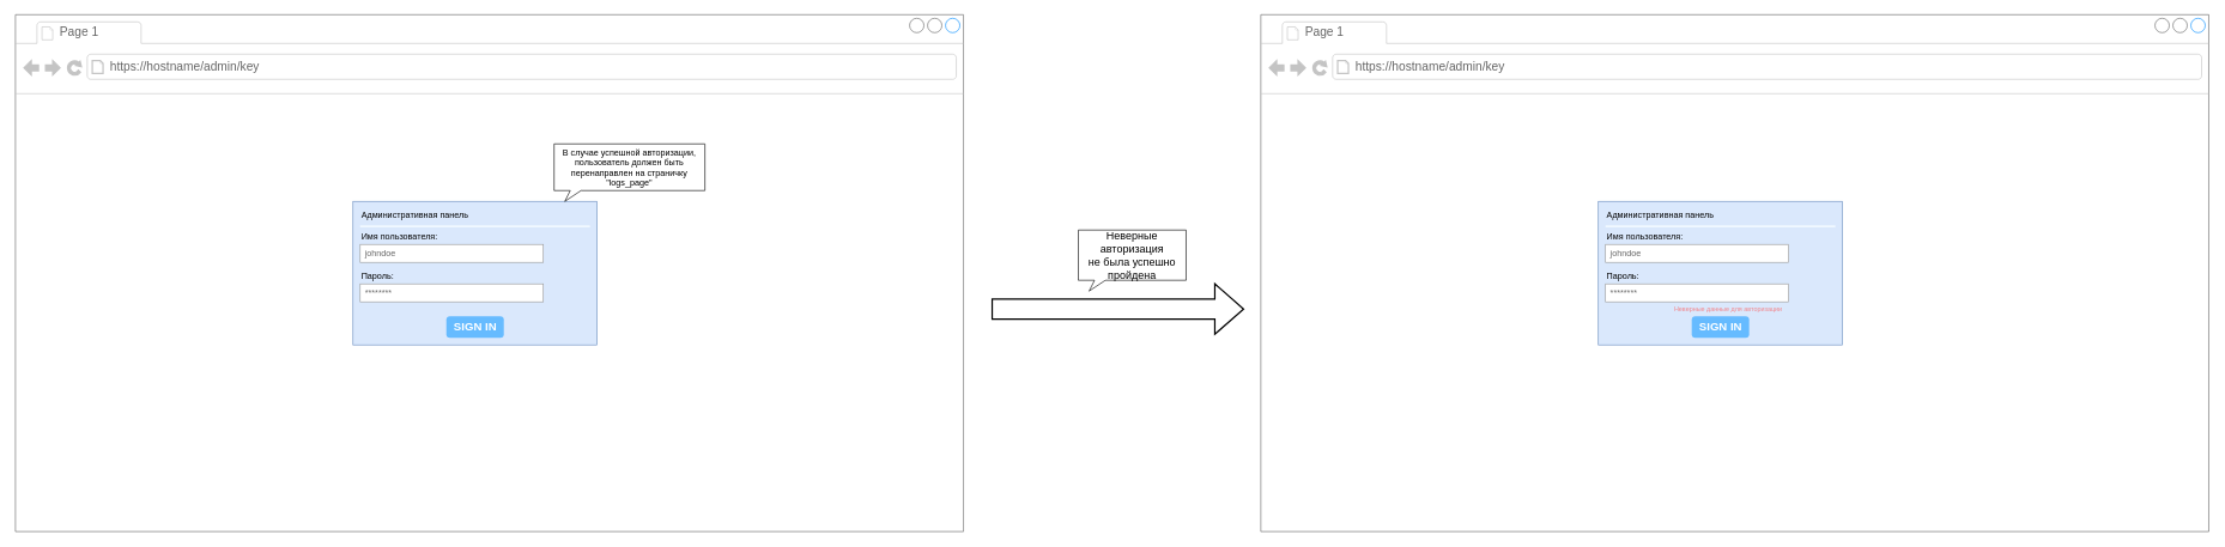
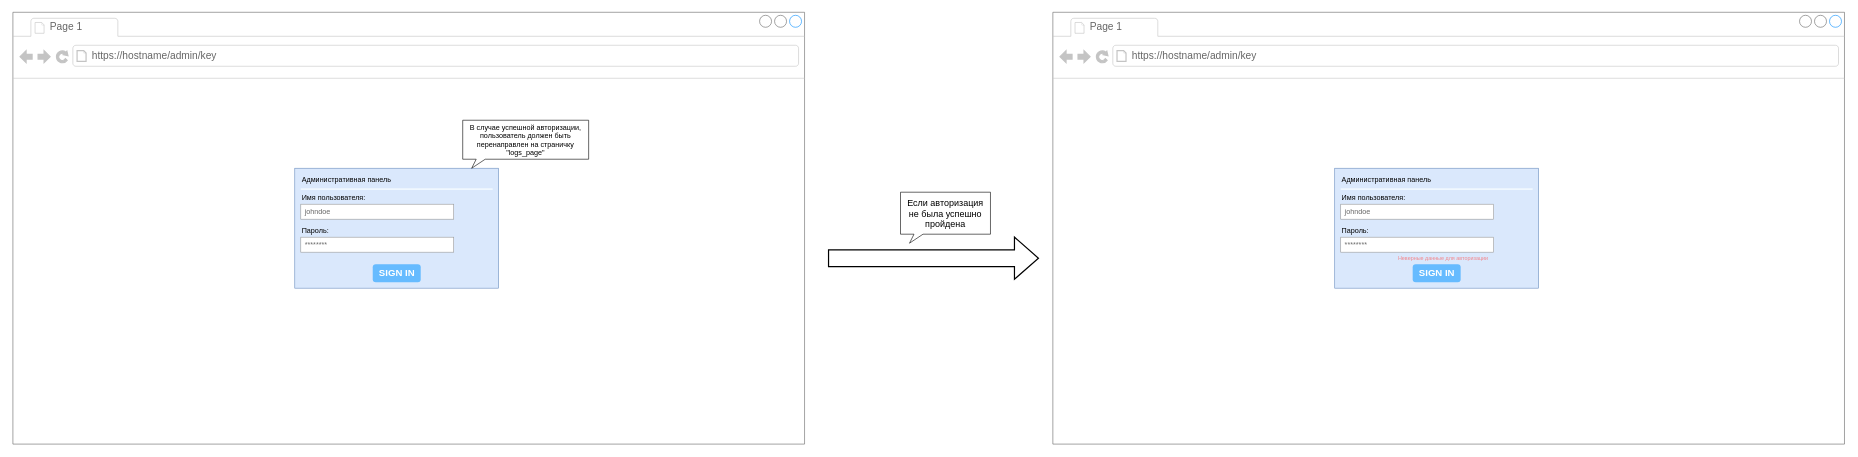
  <mxCell id="0" />
  <mxCell id="1" parent="0" />
  <mxCell id="2" value="" style="strokeWidth=1;shadow=0;dashed=0;align=center;html=1;shape=mxgraph.mockup.containers.browserWindow;rSize=0;strokeColor=#666666;strokeColor2=#008cff;strokeColor3=#c4c4c4;mainText=,;recursiveResize=0;" parent="1" vertex="1"><mxGeometry x="20" y="20" width="1320" height="720" as="geometry" /></mxCell>
  <mxCell id="3" value="Page 1" style="strokeWidth=1;shadow=0;dashed=0;align=center;html=1;shape=mxgraph.mockup.containers.anchor;fontSize=17;fontColor=#666666;align=left;whiteSpace=wrap;" parent="2" vertex="1"><mxGeometry x="60" y="12" width="110" height="26" as="geometry" /></mxCell>
  <mxCell id="4" value="https://hostname/admin/key" style="strokeWidth=1;shadow=0;dashed=0;align=center;html=1;shape=mxgraph.mockup.containers.anchor;rSize=0;fontSize=17;fontColor=#666666;align=left;" parent="2" vertex="1"><mxGeometry x="130" y="60" width="310" height="26" as="geometry" /></mxCell>
  <mxCell id="5" value="" style="strokeWidth=1;shadow=0;dashed=0;align=center;html=1;shape=mxgraph.mockup.forms.rrect;rSize=0;strokeColor=#6c8ebf;fillColor=#dae8fc;" parent="2" vertex="1"><mxGeometry x="470" y="260" width="340" height="200" as="geometry" /></mxCell>
  <mxCell id="6" value="Административная панель" style="strokeWidth=1;shadow=0;dashed=0;align=center;html=1;shape=mxgraph.mockup.forms.anchor;fontSize=12;fontColor=#000000;align=left;resizeWidth=1;spacingLeft=0;" parent="5" vertex="1"><mxGeometry width="170.0" height="20" relative="1" as="geometry"><mxPoint x="10" y="10" as="offset" /></mxGeometry></mxCell>
  <mxCell id="7" value="" style="shape=line;strokeColor=#F0F8FF;strokeWidth=3;html=1;resizeWidth=1;" parent="5" vertex="1"><mxGeometry width="320" height="10" relative="1" as="geometry"><mxPoint x="10" y="30" as="offset" /></mxGeometry></mxCell>
  <mxCell id="8" value="Имя пользователя:" style="strokeWidth=1;shadow=0;dashed=0;align=center;html=1;shape=mxgraph.mockup.forms.anchor;fontSize=12;fontColor=#000000;align=left;resizeWidth=1;spacingLeft=0;" parent="5" vertex="1"><mxGeometry width="170.0" height="20" relative="1" as="geometry"><mxPoint x="10" y="40" as="offset" /></mxGeometry></mxCell>
  <mxCell id="9" value="johndoe" style="strokeWidth=1;shadow=0;dashed=0;align=center;html=1;shape=mxgraph.mockup.forms.rrect;rSize=0;strokeColor=#999999;fontColor=#666666;align=left;spacingLeft=5;resizeWidth=1;" parent="5" vertex="1"><mxGeometry width="255" height="25" relative="1" as="geometry"><mxPoint x="10" y="60" as="offset" /></mxGeometry></mxCell>
  <mxCell id="10" value="Пароль:" style="strokeWidth=1;shadow=0;dashed=0;align=center;html=1;shape=mxgraph.mockup.forms.anchor;fontSize=12;fontColor=#000000;align=left;resizeWidth=1;spacingLeft=0;" parent="5" vertex="1"><mxGeometry width="170.0" height="20" relative="1" as="geometry"><mxPoint x="10" y="95" as="offset" /></mxGeometry></mxCell>
  <mxCell id="11" value="********" style="strokeWidth=1;shadow=0;dashed=0;align=center;html=1;shape=mxgraph.mockup.forms.rrect;rSize=0;strokeColor=#999999;fontColor=#666666;align=left;spacingLeft=5;resizeWidth=1;" parent="5" vertex="1"><mxGeometry width="255" height="25" relative="1" as="geometry"><mxPoint x="10" y="115" as="offset" /></mxGeometry></mxCell>
  <mxCell id="12" value="SIGN IN" style="strokeWidth=1;shadow=0;dashed=0;align=center;html=1;shape=mxgraph.mockup.forms.rrect;rSize=5;strokeColor=none;fontColor=#ffffff;fillColor=#66bbff;fontSize=16;fontStyle=1;" parent="5" vertex="1"><mxGeometry y="1" width="80" height="30" relative="1" as="geometry"><mxPoint x="130" y="-40" as="offset" /></mxGeometry></mxCell>
  <mxCell id="13" value="" style="strokeWidth=1;shadow=0;dashed=0;align=center;html=1;shape=mxgraph.mockup.forms.anchor;fontSize=12;fontColor=#666666;align=left;spacingLeft=0;resizeWidth=1;" parent="5" vertex="1"><mxGeometry y="1" width="255" height="20" relative="1" as="geometry"><mxPoint x="10" y="-70" as="offset" /></mxGeometry></mxCell>
  <mxCell id="14" value="В случае успешной авторизации, пользователь должен быть перенаправлен на страничку &quot;logs_page&quot;" style="whiteSpace=wrap;html=1;shape=mxgraph.basic.rectCallout;dx=30;dy=15;boundedLbl=1;" vertex="1" parent="2"><mxGeometry x="750" y="180" width="210" height="80" as="geometry" /></mxCell>
  <mxCell id="15" value="" style="verticalLabelPosition=bottom;verticalAlign=top;html=1;strokeWidth=2;shape=mxgraph.arrows2.arrow;dy=0.6;dx=40;notch=0;" parent="1" vertex="1"><mxGeometry x="1380" y="395" width="350" height="70" as="geometry" /></mxCell>
- <mxCell id="16" value="&lt;font style=&quot;font-size: 15px;&quot;&gt;Неверные авторизация&lt;/font&gt;&lt;div style=&quot;font-size: 15px;&quot;&gt;&lt;font style=&quot;font-size: 15px;&quot;&gt;не была успешно&lt;/font&gt;&lt;/div&gt;&lt;div style=&quot;font-size: 15px;&quot;&gt;&lt;font style=&quot;font-size: 15px;&quot;&gt;пройдена&lt;/font&gt;&lt;/div&gt;" style="whiteSpace=wrap;html=1;shape=mxgraph.basic.rectCallout;dx=30;dy=15;boundedLbl=1;" parent="1" vertex="1"><mxGeometry x="1500" y="320" width="150" height="85" as="geometry" /></mxCell>
+ <mxCell id="16" value="&lt;font style=&quot;font-size: 15px;&quot;&gt;Если авторизация&lt;/font&gt;&lt;div style=&quot;font-size: 15px;&quot;&gt;&lt;font style=&quot;font-size: 15px;&quot;&gt;не была успешно&lt;/font&gt;&lt;/div&gt;&lt;div style=&quot;font-size: 15px;&quot;&gt;&lt;font style=&quot;font-size: 15px;&quot;&gt;пройдена&lt;/font&gt;&lt;/div&gt;" style="whiteSpace=wrap;html=1;shape=mxgraph.basic.rectCallout;dx=30;dy=15;boundedLbl=1;" parent="1" vertex="1"><mxGeometry x="1500" y="320" width="150" height="85" as="geometry" /></mxCell>
  <mxCell id="17" value="" style="strokeWidth=1;shadow=0;dashed=0;align=center;html=1;shape=mxgraph.mockup.containers.browserWindow;rSize=0;strokeColor=#666666;strokeColor2=#008cff;strokeColor3=#c4c4c4;mainText=,;recursiveResize=0;" parent="1" vertex="1"><mxGeometry x="1754" y="20" width="1320" height="720" as="geometry" /></mxCell>
  <mxCell id="18" value="Page 1" style="strokeWidth=1;shadow=0;dashed=0;align=center;html=1;shape=mxgraph.mockup.containers.anchor;fontSize=17;fontColor=#666666;align=left;whiteSpace=wrap;" parent="17" vertex="1"><mxGeometry x="60" y="12" width="110" height="26" as="geometry" /></mxCell>
  <mxCell id="19" value="https://hostname/admin/key" style="strokeWidth=1;shadow=0;dashed=0;align=center;html=1;shape=mxgraph.mockup.containers.anchor;rSize=0;fontSize=17;fontColor=#666666;align=left;" parent="17" vertex="1"><mxGeometry x="130" y="60" width="440" height="26" as="geometry" /></mxCell>
  <mxCell id="20" value="" style="strokeWidth=1;shadow=0;dashed=0;align=center;html=1;shape=mxgraph.mockup.forms.rrect;rSize=0;strokeColor=#6c8ebf;fillColor=#dae8fc;" parent="17" vertex="1"><mxGeometry x="470" y="260" width="340" height="200" as="geometry" /></mxCell>
  <mxCell id="21" value="Административная панель" style="strokeWidth=1;shadow=0;dashed=0;align=center;html=1;shape=mxgraph.mockup.forms.anchor;fontSize=12;fontColor=#000000;align=left;resizeWidth=1;spacingLeft=0;" parent="20" vertex="1"><mxGeometry width="170.0" height="20" relative="1" as="geometry"><mxPoint x="10" y="10" as="offset" /></mxGeometry></mxCell>
  <mxCell id="22" value="" style="shape=line;strokeColor=#F0F8FF;strokeWidth=3;html=1;resizeWidth=1;" parent="20" vertex="1"><mxGeometry width="320" height="10" relative="1" as="geometry"><mxPoint x="10" y="30" as="offset" /></mxGeometry></mxCell>
  <mxCell id="23" value="Имя пользователя:" style="strokeWidth=1;shadow=0;dashed=0;align=center;html=1;shape=mxgraph.mockup.forms.anchor;fontSize=12;fontColor=#000000;align=left;resizeWidth=1;spacingLeft=0;" parent="20" vertex="1"><mxGeometry width="170.0" height="20" relative="1" as="geometry"><mxPoint x="10" y="40" as="offset" /></mxGeometry></mxCell>
  <mxCell id="24" value="johndoe" style="strokeWidth=1;shadow=0;dashed=0;align=center;html=1;shape=mxgraph.mockup.forms.rrect;rSize=0;strokeColor=#999999;fontColor=#666666;align=left;spacingLeft=5;resizeWidth=1;" parent="20" vertex="1"><mxGeometry width="255" height="25" relative="1" as="geometry"><mxPoint x="10" y="60" as="offset" /></mxGeometry></mxCell>
  <mxCell id="25" value="Пароль:" style="strokeWidth=1;shadow=0;dashed=0;align=center;html=1;shape=mxgraph.mockup.forms.anchor;fontSize=12;fontColor=#000000;align=left;resizeWidth=1;spacingLeft=0;" parent="20" vertex="1"><mxGeometry width="170.0" height="20" relative="1" as="geometry"><mxPoint x="10" y="95" as="offset" /></mxGeometry></mxCell>
  <mxCell id="26" value="********" style="strokeWidth=1;shadow=0;dashed=0;align=center;html=1;shape=mxgraph.mockup.forms.rrect;rSize=0;strokeColor=#999999;fontColor=#666666;align=left;spacingLeft=5;resizeWidth=1;" parent="20" vertex="1"><mxGeometry width="255" height="25" relative="1" as="geometry"><mxPoint x="10" y="115" as="offset" /></mxGeometry></mxCell>
  <mxCell id="27" value="SIGN IN" style="strokeWidth=1;shadow=0;dashed=0;align=center;html=1;shape=mxgraph.mockup.forms.rrect;rSize=5;strokeColor=none;fontColor=#ffffff;fillColor=#66bbff;fontSize=16;fontStyle=1;" parent="20" vertex="1"><mxGeometry y="1" width="80" height="30" relative="1" as="geometry"><mxPoint x="130" y="-40" as="offset" /></mxGeometry></mxCell>
  <mxCell id="28" value="" style="strokeWidth=1;shadow=0;dashed=0;align=center;html=1;shape=mxgraph.mockup.forms.anchor;fontSize=12;fontColor=#666666;align=left;spacingLeft=0;resizeWidth=1;" parent="20" vertex="1"><mxGeometry y="1" width="255" height="20" relative="1" as="geometry"><mxPoint x="10" y="-70" as="offset" /></mxGeometry></mxCell>
  <mxCell id="29" value="&lt;font style=&quot;font-size: 9px;&quot;&gt;Неверные данные для авторизации&lt;/font&gt;" style="text;html=1;align=center;verticalAlign=middle;whiteSpace=wrap;rounded=0;textOpacity=70;fontColor=#FF5C5C;" parent="20" vertex="1"><mxGeometry x="101" y="140" width="160" height="18.333" as="geometry" /></mxCell>
